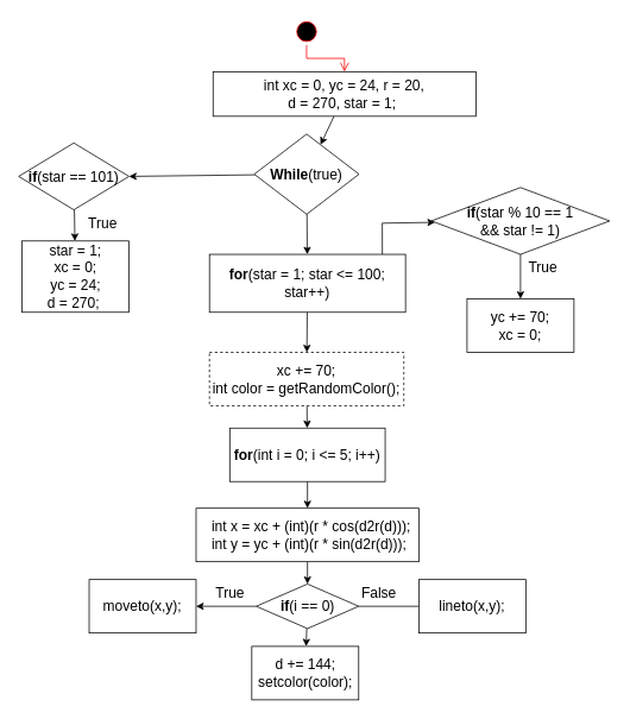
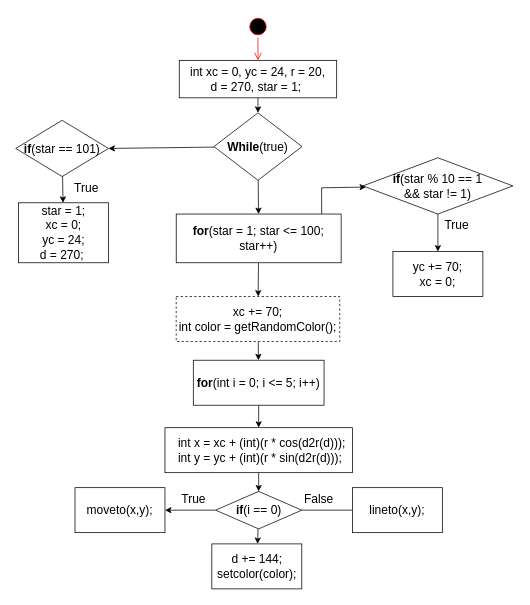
  <mxCell id="0" />
  <mxCell id="1" parent="0" />
  <mxCell id="2" value="" style="edgeStyle=none;rounded=0;orthogonalLoop=1;jettySize=auto;html=1;fontSize=16;fontColor=#000000;" parent="1" source="3" target="8" edge="1"><mxGeometry relative="1" as="geometry" /></mxCell>
- <mxCell id="3" value="&lt;font color=&quot;#000000&quot;&gt;int xc = 0, yc = 24, r = 20,&lt;br&gt;d = 270, star = 1;&amp;nbsp;&lt;br&gt;&lt;/font&gt;" style="rounded=0;whiteSpace=wrap;html=1;fontSize=16;fontColor=#00FFFF;" parent="1" vertex="1"><mxGeometry x="238.13" y="80" width="295" height="50" as="geometry" /></mxCell>
+ <mxCell id="3" value="&lt;font color=&quot;#000000&quot;&gt;int xc = 0, yc = 24, r = 20,&lt;br&gt;d = 270, star = 1;&amp;nbsp;&lt;br&gt;&lt;/font&gt;" style="rounded=0;whiteSpace=wrap;html=1;fontSize=16;fontColor=#00FFFF;" parent="1" vertex="1"><mxGeometry x="238.13" y="80" width="210" height="50" as="geometry" /></mxCell>
  <mxCell id="4" value="" style="ellipse;html=1;shape=startState;fillColor=#000000;strokeColor=#ff0000;fontSize=16;fontColor=#00FFFF;" parent="1" vertex="1"><mxGeometry x="328.13" y="20" width="30" height="30" as="geometry" /></mxCell>
  <mxCell id="5" value="" style="edgeStyle=orthogonalEdgeStyle;html=1;verticalAlign=bottom;endArrow=open;endSize=8;strokeColor=#ff0000;rounded=0;fontSize=16;fontColor=#00FFFF;" parent="1" source="4" target="3" edge="1"><mxGeometry relative="1" as="geometry"><mxPoint x="383.13" y="70" as="targetPoint" /></mxGeometry></mxCell>
  <mxCell id="6" style="edgeStyle=none;rounded=0;orthogonalLoop=1;jettySize=auto;html=1;entryX=1;entryY=0.5;entryDx=0;entryDy=0;fontSize=16;fontColor=#000000;" parent="1" source="8" target="10" edge="1"><mxGeometry relative="1" as="geometry" /></mxCell>
  <mxCell id="7" value="" style="edgeStyle=none;rounded=0;orthogonalLoop=1;jettySize=auto;html=1;fontSize=16;fontColor=#000000;" parent="1" source="8" target="32" edge="1"><mxGeometry relative="1" as="geometry" /></mxCell>
  <mxCell id="8" value="&lt;font color=&quot;#000000&quot;&gt;&lt;b&gt;While&lt;/b&gt;(true)&lt;/font&gt;" style="rhombus;whiteSpace=wrap;html=1;fontSize=16;fontColor=#00FFFF;rounded=0;" parent="1" vertex="1"><mxGeometry x="284.38" y="150" width="117.5" height="90" as="geometry" /></mxCell>
  <mxCell id="9" value="" style="edgeStyle=none;rounded=0;orthogonalLoop=1;jettySize=auto;html=1;fontSize=16;fontColor=#000000;" parent="1" source="10" target="11" edge="1"><mxGeometry relative="1" as="geometry" /></mxCell>
  <mxCell id="10" value="&lt;font color=&quot;#000000&quot;&gt;&lt;b&gt;if&lt;/b&gt;(star == 101)&lt;/font&gt;" style="rhombus;whiteSpace=wrap;html=1;fontSize=16;fontColor=#00FFFF;rounded=0;" parent="1" vertex="1"><mxGeometry x="20" y="160" width="123.75" height="75" as="geometry" /></mxCell>
  <mxCell id="11" value="&lt;font color=&quot;#000000&quot;&gt;star = 1;&lt;br&gt;xc = 0;&lt;br&gt;yc = 24;&lt;br&gt;&lt;span style=&quot;&quot;&gt;&#09;&lt;/span&gt;d = 270;&amp;nbsp;&lt;br&gt;&lt;/font&gt;" style="whiteSpace=wrap;html=1;fontSize=16;fontColor=#00FFFF;rounded=0;" parent="1" vertex="1"><mxGeometry x="23.75" y="270" width="120" height="80" as="geometry" /></mxCell>
  <mxCell id="12" value="True" style="text;html=1;align=center;verticalAlign=middle;resizable=0;points=[];autosize=1;strokeColor=none;fillColor=none;fontSize=16;fontColor=#000000;" parent="1" vertex="1"><mxGeometry x="83.75" y="235" width="60" height="30" as="geometry" /></mxCell>
  <mxCell id="13" value="" style="edgeStyle=none;rounded=0;orthogonalLoop=1;jettySize=auto;html=1;fontSize=16;fontColor=#000000;exitX=0.882;exitY=0;exitDx=0;exitDy=0;exitPerimeter=0;" parent="1" source="32" target="15" edge="1"><mxGeometry relative="1" as="geometry"><mxPoint x="428.161" y="294.96" as="sourcePoint" /><Array as="points"><mxPoint x="428" y="250" /></Array></mxGeometry></mxCell>
  <mxCell id="14" value="" style="edgeStyle=none;rounded=0;orthogonalLoop=1;jettySize=auto;html=1;fontSize=16;fontColor=#000000;" parent="1" source="15" target="16" edge="1"><mxGeometry relative="1" as="geometry" /></mxCell>
  <mxCell id="15" value="&lt;font color=&quot;#000000&quot;&gt;&lt;b&gt;if&lt;/b&gt;(star % 10 == 1 &lt;br&gt;&amp;amp;&amp;amp; star != 1)&lt;/font&gt;" style="rhombus;whiteSpace=wrap;html=1;fontSize=16;fontColor=#00FFFF;rounded=0;" parent="1" vertex="1"><mxGeometry x="483.13" y="210" width="200" height="75" as="geometry" /></mxCell>
  <mxCell id="16" value="&lt;div&gt;&lt;font color=&quot;#000000&quot;&gt;yc += 70;&lt;/font&gt;&lt;/div&gt;&lt;div&gt;&lt;span style=&quot;color: rgb(0, 0, 0); background-color: initial;&quot;&gt;xc = 0;&lt;/span&gt;&lt;/div&gt;" style="whiteSpace=wrap;html=1;fontSize=16;fontColor=#00FFFF;rounded=0;" parent="1" vertex="1"><mxGeometry x="523.13" y="335" width="120" height="60" as="geometry" /></mxCell>
  <mxCell id="17" value="True" style="text;html=1;align=center;verticalAlign=middle;resizable=0;points=[];autosize=1;strokeColor=none;fillColor=none;fontSize=16;fontColor=#000000;" parent="1" vertex="1"><mxGeometry x="578.13" y="285" width="60" height="30" as="geometry" /></mxCell>
  <mxCell id="18" value="" style="edgeStyle=none;rounded=0;orthogonalLoop=1;jettySize=auto;html=1;fontSize=16;fontColor=#000000;" parent="1" source="19" target="34" edge="1"><mxGeometry relative="1" as="geometry" /></mxCell>
  <mxCell id="19" value="&lt;font color=&quot;#000000&quot;&gt;xc += 70;&lt;br&gt;int color = getRandomColor();&lt;br&gt;&lt;/font&gt;" style="whiteSpace=wrap;html=1;fontSize=16;fontColor=#00FFFF;rounded=0;dashed=1;" parent="1" vertex="1"><mxGeometry x="234.07" y="395" width="218.12" height="60" as="geometry" /></mxCell>
  <mxCell id="20" value="" style="edgeStyle=none;rounded=0;orthogonalLoop=1;jettySize=auto;html=1;fontSize=16;fontColor=#000000;" parent="1" source="21" target="25" edge="1"><mxGeometry relative="1" as="geometry" /></mxCell>
  <mxCell id="21" value="&lt;div&gt;&lt;font color=&quot;#000000&quot;&gt;&amp;nbsp; int x = xc + (int)(r * cos(d2r(d)));&lt;/font&gt;&lt;/div&gt;&lt;div&gt;&lt;font color=&quot;#000000&quot;&gt;&amp;nbsp;int y = yc + (int)(r * sin(d2r(d)));&lt;/font&gt;&lt;/div&gt;" style="whiteSpace=wrap;html=1;fontSize=16;fontColor=#00FFFF;rounded=0;" parent="1" vertex="1"><mxGeometry x="219.07" y="570" width="250" height="60" as="geometry" /></mxCell>
  <mxCell id="22" value="" style="edgeStyle=none;rounded=0;orthogonalLoop=1;jettySize=auto;html=1;fontSize=16;fontColor=#000000;" parent="1" source="25" target="26" edge="1"><mxGeometry relative="1" as="geometry" /></mxCell>
  <mxCell id="23" value="" style="edgeStyle=none;rounded=0;orthogonalLoop=1;jettySize=auto;html=1;fontSize=16;fontColor=#000000;endArrow=none;" parent="1" source="25" target="28" edge="1"><mxGeometry relative="1" as="geometry" /></mxCell>
  <mxCell id="24" value="" style="edgeStyle=none;rounded=0;orthogonalLoop=1;jettySize=auto;html=1;fontSize=16;fontColor=#000000;" parent="1" source="25" target="30" edge="1"><mxGeometry relative="1" as="geometry" /></mxCell>
  <mxCell id="25" value="&lt;font color=&quot;#000000&quot;&gt;&lt;b&gt;if&lt;/b&gt;(i == 0)&lt;/font&gt;" style="rhombus;whiteSpace=wrap;html=1;fontSize=16;fontColor=#00FFFF;rounded=0;" parent="1" vertex="1"><mxGeometry x="286.58" y="655" width="114.99" height="50" as="geometry" /></mxCell>
  <mxCell id="26" value="&lt;font color=&quot;#000000&quot;&gt;moveto(x,y);&lt;/font&gt;" style="whiteSpace=wrap;html=1;fontSize=16;fontColor=#00FFFF;rounded=0;" parent="1" vertex="1"><mxGeometry x="99.07" y="650" width="120" height="60" as="geometry" /></mxCell>
  <mxCell id="27" value="True" style="text;html=1;align=center;verticalAlign=middle;resizable=0;points=[];autosize=1;strokeColor=none;fillColor=none;fontSize=16;fontColor=#000000;" parent="1" vertex="1"><mxGeometry x="226.58" y="650" width="60" height="30" as="geometry" /></mxCell>
  <mxCell id="28" value="&lt;font color=&quot;#000000&quot;&gt;lineto(x,y);&lt;/font&gt;" style="whiteSpace=wrap;html=1;fontSize=16;fontColor=#00FFFF;rounded=0;" parent="1" vertex="1"><mxGeometry x="469.065" y="650" width="120" height="60" as="geometry" /></mxCell>
  <mxCell id="29" value="False" style="text;html=1;align=center;verticalAlign=middle;resizable=0;points=[];autosize=1;strokeColor=none;fillColor=none;fontSize=16;fontColor=#000000;" parent="1" vertex="1"><mxGeometry x="394.06" y="650" width="60" height="30" as="geometry" /></mxCell>
  <mxCell id="30" value="&lt;font color=&quot;#000000&quot;&gt;d += 144;&lt;br&gt;setcolor(color);&lt;br&gt;&lt;/font&gt;" style="whiteSpace=wrap;html=1;fontSize=16;fontColor=#00FFFF;rounded=0;" parent="1" vertex="1"><mxGeometry x="281.575" y="725" width="120" height="60" as="geometry" /></mxCell>
  <mxCell id="31" value="" style="edgeStyle=none;rounded=0;orthogonalLoop=1;jettySize=auto;html=1;fontSize=16;fontColor=#000000;" parent="1" source="32" target="19" edge="1"><mxGeometry relative="1" as="geometry" /></mxCell>
  <mxCell id="32" value="&lt;font color=&quot;#000000&quot;&gt;&lt;b style=&quot;border-color: var(--border-color);&quot;&gt;for&lt;/b&gt;(star = 1; star &amp;lt;= 100; star++)&lt;/font&gt;" style="whiteSpace=wrap;html=1;fontSize=16;fontColor=#00FFFF;rounded=0;" parent="1" vertex="1"><mxGeometry x="234.07" y="285" width="220" height="65" as="geometry" /></mxCell>
  <mxCell id="33" value="" style="edgeStyle=none;rounded=0;orthogonalLoop=1;jettySize=auto;html=1;fontSize=16;fontColor=#000000;" parent="1" source="34" target="21" edge="1"><mxGeometry relative="1" as="geometry" /></mxCell>
  <mxCell id="34" value="&lt;font color=&quot;#000000&quot;&gt;&lt;b style=&quot;border-color: var(--border-color);&quot;&gt;for&lt;/b&gt;(int i = 0; i &amp;lt;= 5; i++)&lt;/font&gt;" style="whiteSpace=wrap;html=1;fontSize=16;fontColor=#00FFFF;rounded=0;" parent="1" vertex="1"><mxGeometry x="256.88" y="480" width="174.38" height="60" as="geometry" /></mxCell>
